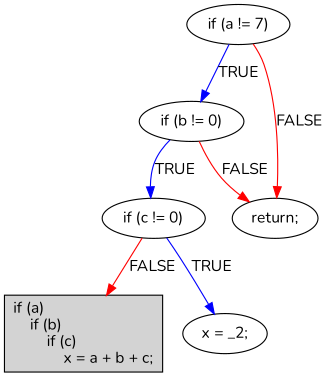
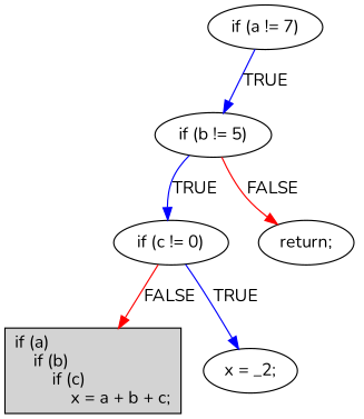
  digraph {
    fontname=Nunito
    node [fontname=Nunito]
    edge [color=blue fontname=Nunito]
    n1 [label="if (a)\l\ \ \ \ if (b)\l\ \ \ \ \ \ \ \ if (c)\l\ \ \ \ \ \ \ \ \ \ \ \ x = a + b + c;\l" shape=record style=filled]
    n2 [label="if (a != 7)"]
-   n3 [label="if (b != 0)"]
+   n3 [label="if (b != 5)"]
    n4 [label="return;"]
    n5 [label="if (c != 0)"]
    n6 [label="x = _2;"]
    n2 -> n3 [label=TRUE]
-   n2 -> n4 [color=red label=FALSE]
    n3 -> n4 [color=red label=FALSE]
    n3 -> n5 [label=TRUE]
    n5 -> n1 [color=red label=FALSE]
    n5 -> n6 [label=TRUE]
  }
